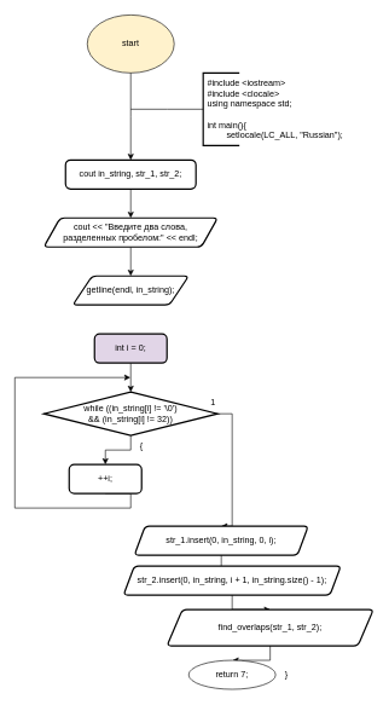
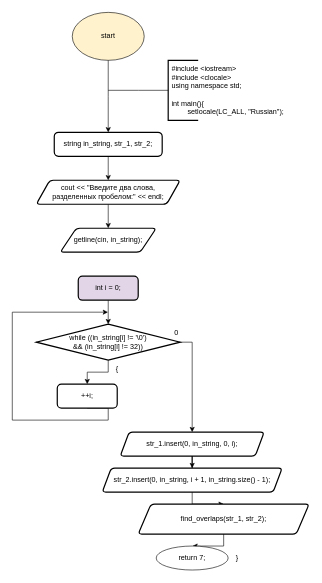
  <mxCell id="0" />
  <mxCell id="1" parent="0" />
  <mxCell id="2" value="start" style="ellipse;whiteSpace=wrap;html=1;fillColor=#fff2cc;" vertex="1" parent="1"><mxGeometry x="120" y="20" width="120" height="80" as="geometry" /></mxCell>
  <mxCell id="3" value="" style="endArrow=classic;html=1;rounded=0;labelBackgroundColor=default;strokeColor=default;align=center;verticalAlign=middle;fontFamily=Helvetica;fontSize=11;fontColor=default;shape=connector;edgeStyle=orthogonalEdgeStyle;exitX=0.5;exitY=1;exitDx=0;exitDy=0;" edge="1" source="2" parent="1"><mxGeometry width="50" height="50" relative="1" as="geometry"><mxPoint x="230.29" y="190" as="sourcePoint" /><mxPoint x="180" y="220" as="targetPoint" /></mxGeometry></mxCell>
  <mxCell id="4" style="edgeStyle=orthogonalEdgeStyle;rounded=0;orthogonalLoop=1;jettySize=auto;html=1;exitX=0;exitY=0.5;exitDx=0;exitDy=0;exitPerimeter=0;endArrow=none;endFill=0;strokeWidth=1;" edge="1" source="5" parent="1"><mxGeometry relative="1" as="geometry"><mxPoint x="180" y="150" as="targetPoint" /><mxPoint x="240" y="150" as="sourcePoint" /></mxGeometry></mxCell>
  <mxCell id="5" value="" style="strokeWidth=2;html=1;shape=mxgraph.flowchart.annotation_1;align=left;pointerEvents=1;" vertex="1" parent="1"><mxGeometry x="280" y="100" width="50" height="100" as="geometry" /></mxCell>
  <mxCell id="6" value="#include &amp;lt;iostream&amp;gt;&lt;br&gt;#include &amp;lt;clocale&amp;gt;&lt;br&gt;using namespace std;&lt;br&gt;&lt;br&gt;int main(){&lt;br&gt;&lt;span style=&quot;white-space: pre;&quot;&gt;&#09;&lt;/span&gt;setlocale(LC_ALL, &quot;Russian&quot;);" style="text;strokeColor=none;fillColor=none;align=left;verticalAlign=middle;spacingLeft=4;spacingRight=4;overflow=hidden;points=[[0,0.5],[1,0.5]];portConstraint=eastwest;rotatable=0;whiteSpace=wrap;html=1;" vertex="1" parent="1"><mxGeometry x="280" y="100" width="220" height="100" as="geometry" /></mxCell>
  <mxCell id="7" style="edgeStyle=orthogonalEdgeStyle;rounded=0;orthogonalLoop=1;jettySize=auto;html=1;exitX=0.5;exitY=1;exitDx=0;exitDy=0;" edge="1" parent="1" source="8" target="10"><mxGeometry relative="1" as="geometry"><mxPoint x="180" y="300" as="targetPoint" /></mxGeometry></mxCell>
- <mxCell id="8" value="cout in_string, str_1, str_2;" style="rounded=1;whiteSpace=wrap;html=1;absoluteArcSize=1;arcSize=14;strokeWidth=2;" vertex="1" parent="1"><mxGeometry x="90" y="220" width="180" height="40" as="geometry" /></mxCell>
+ <mxCell id="8" value="string in_string, str_1, str_2;" style="rounded=1;whiteSpace=wrap;html=1;absoluteArcSize=1;arcSize=14;strokeWidth=2;" vertex="1" parent="1"><mxGeometry x="90" y="220" width="180" height="40" as="geometry" /></mxCell>
  <mxCell id="9" style="edgeStyle=orthogonalEdgeStyle;rounded=0;orthogonalLoop=1;jettySize=auto;html=1;exitX=0.5;exitY=1;exitDx=0;exitDy=0;" edge="1" parent="1" source="10" target="11"><mxGeometry relative="1" as="geometry"><mxPoint x="180" y="380" as="targetPoint" /></mxGeometry></mxCell>
  <mxCell id="10" value="cout &amp;lt;&amp;lt; &quot;Введите два слова, &lt;br&gt;разделенных пробелом:&quot; &amp;lt;&amp;lt; endl;" style="shape=parallelogram;html=1;strokeWidth=2;perimeter=parallelogramPerimeter;whiteSpace=wrap;rounded=1;arcSize=12;size=0.094;" vertex="1" parent="1"><mxGeometry x="60" y="300" width="240" height="40" as="geometry" /></mxCell>
- <mxCell id="11" value="getline(endl, in_string);" style="shape=parallelogram;html=1;strokeWidth=2;perimeter=parallelogramPerimeter;whiteSpace=wrap;rounded=1;arcSize=12;size=0.167;" vertex="1" parent="1"><mxGeometry x="100" y="380" width="160" height="40" as="geometry" /></mxCell>
+ <mxCell id="11" value="getline(cin, in_string);" style="shape=parallelogram;html=1;strokeWidth=2;perimeter=parallelogramPerimeter;whiteSpace=wrap;rounded=1;arcSize=12;size=0.167;" vertex="1" parent="1"><mxGeometry x="100" y="380" width="160" height="40" as="geometry" /></mxCell>
  <mxCell id="12" style="edgeStyle=orthogonalEdgeStyle;rounded=0;orthogonalLoop=1;jettySize=auto;html=1;exitX=0.5;exitY=1;exitDx=0;exitDy=0;entryX=0.5;entryY=0;entryDx=0;entryDy=0;entryPerimeter=0;" edge="1" parent="1" source="13" target="16"><mxGeometry relative="1" as="geometry"><mxPoint x="180" y="540" as="targetPoint" /></mxGeometry></mxCell>
  <mxCell id="13" value="int i = 0;" style="rounded=1;whiteSpace=wrap;html=1;absoluteArcSize=1;arcSize=14;strokeWidth=2;fillColor=#e1d5e7;" vertex="1" parent="1"><mxGeometry x="130" y="460" width="100" height="40" as="geometry" /></mxCell>
  <mxCell id="14" style="edgeStyle=orthogonalEdgeStyle;rounded=0;orthogonalLoop=1;jettySize=auto;html=1;exitX=1;exitY=0.5;exitDx=0;exitDy=0;exitPerimeter=0;entryX=0.5;entryY=0;entryDx=0;entryDy=0;" edge="1" source="16" parent="1" target="22"><mxGeometry relative="1" as="geometry"><mxPoint x="320" y="640" as="targetPoint" /><Array as="points"><mxPoint x="320" y="570" /></Array></mxGeometry></mxCell>
  <mxCell id="15" style="edgeStyle=orthogonalEdgeStyle;rounded=0;orthogonalLoop=1;jettySize=auto;html=1;exitX=0.5;exitY=1;exitDx=0;exitDy=0;exitPerimeter=0;entryX=0.5;entryY=0;entryDx=0;entryDy=0;" edge="1" source="16" parent="1" target="20"><mxGeometry relative="1" as="geometry"><mxPoint x="180" y="640" as="targetPoint" /></mxGeometry></mxCell>
  <mxCell id="16" value="while ((in_string[i] != '\0') &lt;br&gt;&amp;amp;&amp;amp; (in_string[i] != 32))" style="strokeWidth=2;html=1;shape=mxgraph.flowchart.decision;whiteSpace=wrap;" vertex="1" parent="1"><mxGeometry x="60" y="540" width="240" height="60" as="geometry" /></mxCell>
- <mxCell id="17" value="1" style="text;html=1;strokeColor=none;fillColor=none;align=center;verticalAlign=middle;whiteSpace=wrap;rounded=0;" vertex="1" parent="1"><mxGeometry x="279.29" y="540" width="30" height="30" as="geometry" /></mxCell>
+ <mxCell id="17" value="0" style="text;html=1;strokeColor=none;fillColor=none;align=center;verticalAlign=middle;whiteSpace=wrap;rounded=0;" vertex="1" parent="1"><mxGeometry x="279.29" y="540" width="30" height="30" as="geometry" /></mxCell>
  <mxCell id="18" value="{" style="text;html=1;strokeColor=none;fillColor=none;align=center;verticalAlign=middle;whiteSpace=wrap;rounded=0;" vertex="1" parent="1"><mxGeometry x="180" y="600" width="30" height="30" as="geometry" /></mxCell>
  <mxCell id="19" style="edgeStyle=orthogonalEdgeStyle;rounded=0;orthogonalLoop=1;jettySize=auto;html=1;exitX=0.5;exitY=1;exitDx=0;exitDy=0;" edge="1" parent="1" source="20"><mxGeometry relative="1" as="geometry"><mxPoint x="179.565" y="520" as="targetPoint" /><Array as="points"><mxPoint x="180" y="700" /><mxPoint x="20" y="700" /><mxPoint x="20" y="520" /></Array></mxGeometry></mxCell>
  <mxCell id="20" value="++i;" style="rounded=1;whiteSpace=wrap;html=1;absoluteArcSize=1;arcSize=14;strokeWidth=2;" vertex="1" parent="1"><mxGeometry x="95" y="640" width="100" height="40" as="geometry" /></mxCell>
  <mxCell id="21" style="edgeStyle=orthogonalEdgeStyle;rounded=0;orthogonalLoop=1;jettySize=auto;html=1;exitX=0.5;exitY=1;exitDx=0;exitDy=0;" edge="1" parent="1" source="22" target="24"><mxGeometry relative="1" as="geometry"><mxPoint x="320" y="790" as="targetPoint" /></mxGeometry></mxCell>
- <mxCell id="22" value="str_1.insert(0, in_string, 0, i);" style="shape=parallelogram;html=1;strokeWidth=2;perimeter=parallelogramPerimeter;whiteSpace=wrap;rounded=1;arcSize=12;size=0.062;" vertex="1" parent="1"><mxGeometry x="185" y="725" width="240" height="40" as="geometry" /></mxCell>
+ <mxCell id="22" value="str_1.insert(0, in_string, 0, i);" style="shape=parallelogram;html=1;strokeWidth=2;perimeter=parallelogramPerimeter;whiteSpace=wrap;rounded=1;arcSize=12;size=0.062;" vertex="1" parent="1"><mxGeometry x="200" y="720" width="240" height="40" as="geometry" /></mxCell>
  <mxCell id="23" style="edgeStyle=orthogonalEdgeStyle;rounded=0;orthogonalLoop=1;jettySize=auto;html=1;exitX=0.5;exitY=1;exitDx=0;exitDy=0;" edge="1" parent="1" source="24" target="26"><mxGeometry relative="1" as="geometry"><mxPoint x="320" y="840" as="targetPoint" /></mxGeometry></mxCell>
  <mxCell id="24" value="str_2.insert(0, in_string, i + 1, in_string.size() - 1);" style="shape=parallelogram;html=1;strokeWidth=2;perimeter=parallelogramPerimeter;whiteSpace=wrap;rounded=1;arcSize=12;size=0.05;" vertex="1" parent="1"><mxGeometry x="170" y="780" width="300" height="40" as="geometry" /></mxCell>
  <mxCell id="25" style="edgeStyle=orthogonalEdgeStyle;rounded=0;orthogonalLoop=1;jettySize=auto;html=1;exitX=0.5;exitY=1;exitDx=0;exitDy=0;" edge="1" parent="1" source="26"><mxGeometry relative="1" as="geometry"><mxPoint x="320" y="910" as="targetPoint" /></mxGeometry></mxCell>
  <mxCell id="26" value="find_overlaps(str_1, str_2);" style="shape=parallelogram;html=1;strokeWidth=2;perimeter=parallelogramPerimeter;whiteSpace=wrap;rounded=1;arcSize=12;size=0.075;" vertex="1" parent="1"><mxGeometry x="230" y="840" width="285" height="50" as="geometry" /></mxCell>
  <mxCell id="27" value="return 7;" style="ellipse;whiteSpace=wrap;html=1;" vertex="1" parent="1"><mxGeometry x="260" y="910" width="120" height="40" as="geometry" /></mxCell>
  <mxCell id="28" value="}" style="text;html=1;strokeColor=none;fillColor=none;align=center;verticalAlign=middle;whiteSpace=wrap;rounded=0;" vertex="1" parent="1"><mxGeometry x="380" y="915" width="30" height="30" as="geometry" /></mxCell>
